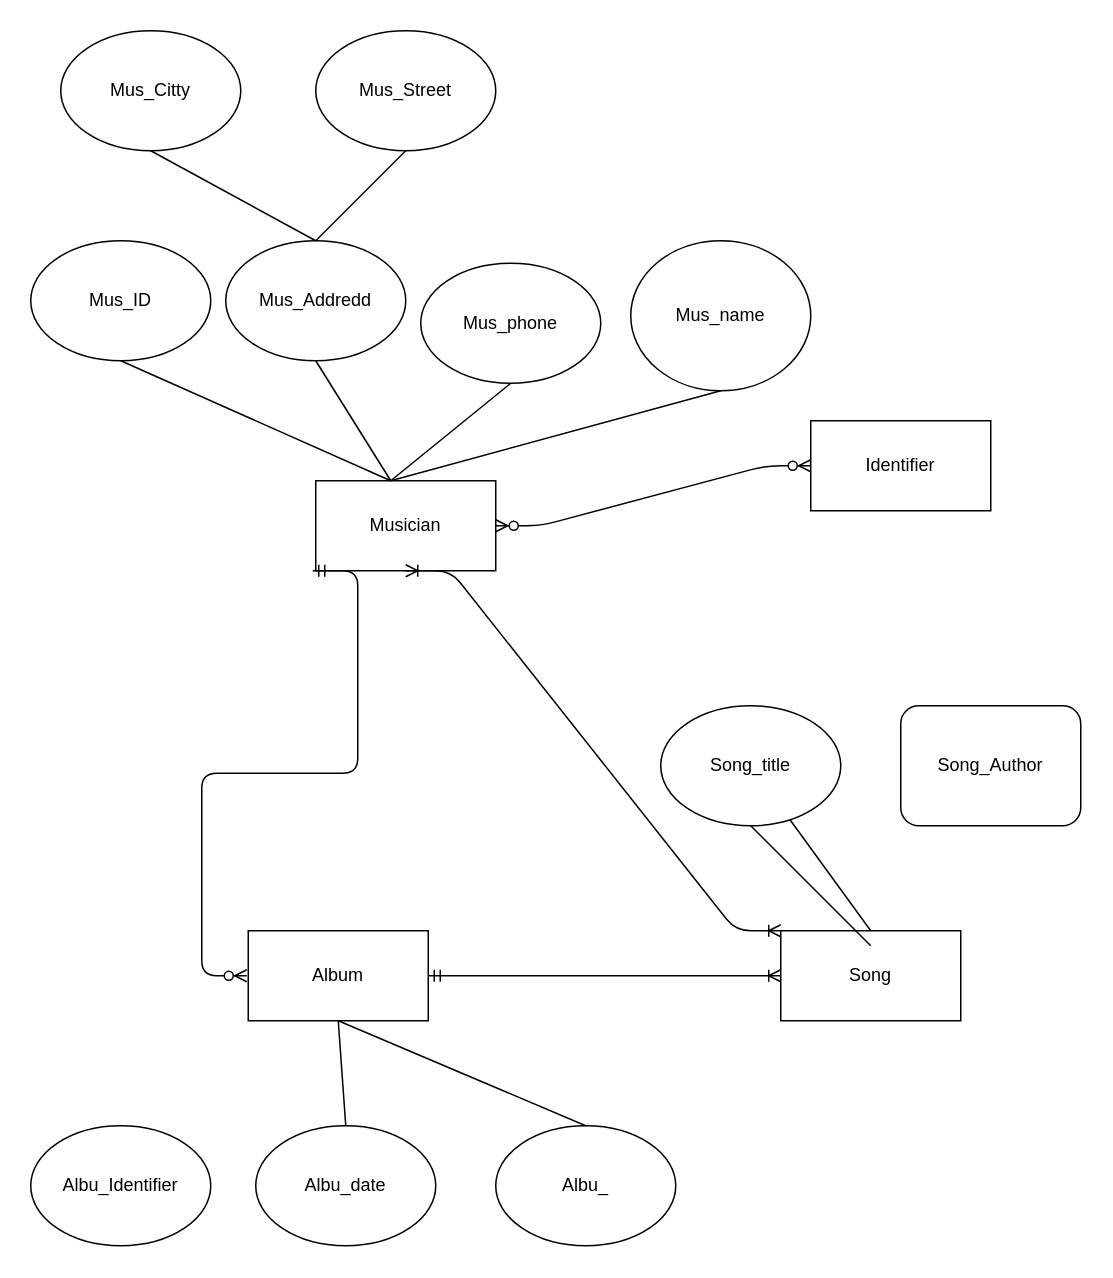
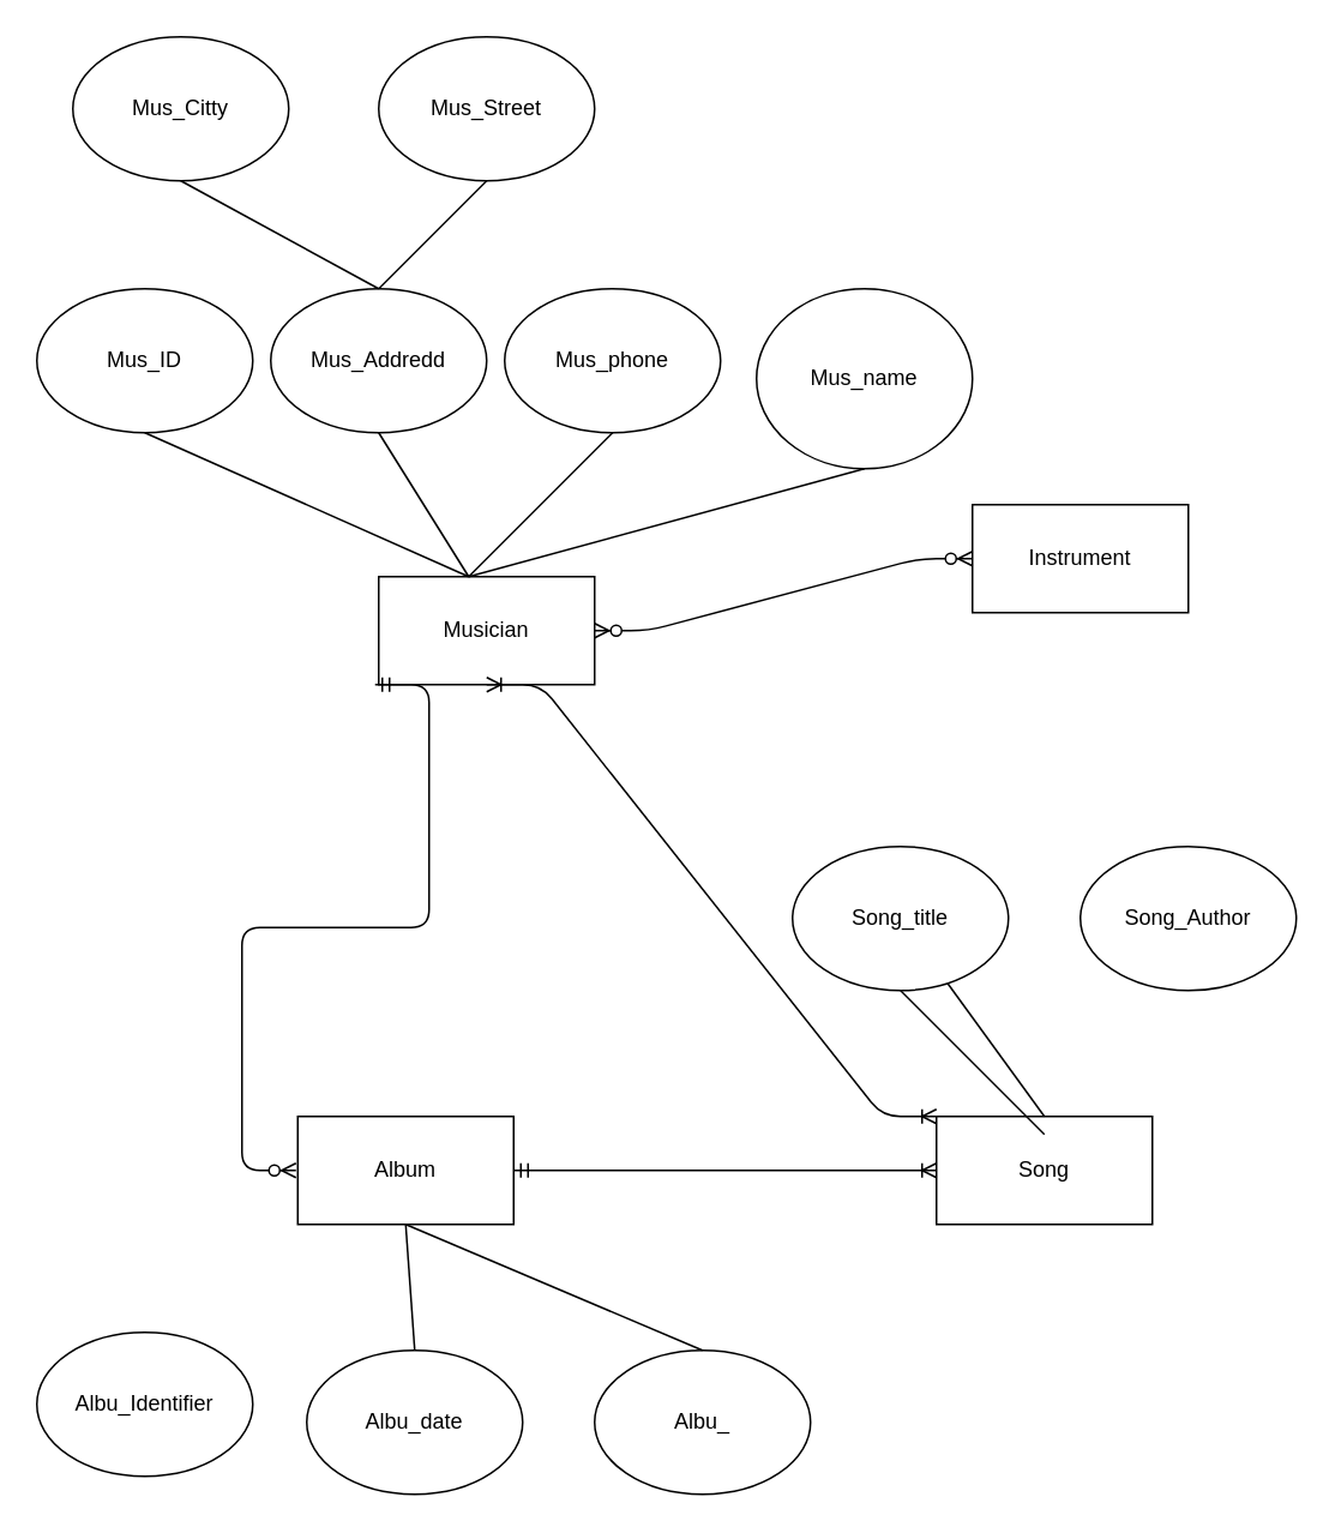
  <mxCell id="0" />
  <mxCell id="1" parent="0" />
  <mxCell id="2" value="Musician" style="rounded=0;whiteSpace=wrap;html=1;" parent="1" vertex="1"><mxGeometry x="210" y="320" width="120" height="60" as="geometry" /></mxCell>
  <mxCell id="3" value="Mus_ID" style="ellipse;whiteSpace=wrap;html=1;" parent="1" vertex="1"><mxGeometry x="20" y="160" width="120" height="80" as="geometry" /></mxCell>
  <mxCell id="4" value="Mus_Addredd" style="ellipse;whiteSpace=wrap;html=1;" parent="1" vertex="1"><mxGeometry x="150" y="160" width="120" height="80" as="geometry" /></mxCell>
- <mxCell id="5" value="&lt;span&gt;Mus_phone&lt;/span&gt;" style="ellipse;whiteSpace=wrap;html=1;" parent="1" vertex="1"><mxGeometry x="280" y="175" width="120" height="80" as="geometry" /></mxCell>
+ <mxCell id="5" value="&lt;span&gt;Mus_phone&lt;/span&gt;" style="ellipse;whiteSpace=wrap;html=1;" parent="1" vertex="1"><mxGeometry x="280" y="160" width="120" height="80" as="geometry" /></mxCell>
  <mxCell id="6" value="&lt;span&gt;Mus_name&lt;/span&gt;" style="ellipse;whiteSpace=wrap;html=1;" parent="1" vertex="1"><mxGeometry x="420" y="160" width="120" height="100" as="geometry" /></mxCell>
  <mxCell id="7" value="" style="endArrow=none;html=1;entryX=0.5;entryY=1;entryDx=0;entryDy=0;" parent="1" target="3" edge="1"><mxGeometry width="50" height="50" relative="1" as="geometry"><mxPoint x="260" y="320" as="sourcePoint" /><mxPoint x="310" y="270" as="targetPoint" /></mxGeometry></mxCell>
  <mxCell id="8" value="" style="endArrow=none;html=1;entryX=0.5;entryY=1;entryDx=0;entryDy=0;" parent="1" target="4" edge="1"><mxGeometry width="50" height="50" relative="1" as="geometry"><mxPoint x="260" y="320" as="sourcePoint" /><mxPoint x="310" y="270" as="targetPoint" /></mxGeometry></mxCell>
  <mxCell id="9" value="" style="endArrow=none;html=1;entryX=0.5;entryY=1;entryDx=0;entryDy=0;" parent="1" target="5" edge="1"><mxGeometry width="50" height="50" relative="1" as="geometry"><mxPoint x="260" y="320" as="sourcePoint" /><mxPoint x="310" y="270" as="targetPoint" /></mxGeometry></mxCell>
  <mxCell id="10" value="" style="endArrow=none;html=1;entryX=0.5;entryY=1;entryDx=0;entryDy=0;" parent="1" target="6" edge="1"><mxGeometry width="50" height="50" relative="1" as="geometry"><mxPoint x="260" y="320" as="sourcePoint" /><mxPoint x="310" y="270" as="targetPoint" /></mxGeometry></mxCell>
  <mxCell id="11" value="&lt;span&gt;Mus_Street&lt;/span&gt;" style="ellipse;whiteSpace=wrap;html=1;" parent="1" vertex="1"><mxGeometry x="210" y="20" width="120" height="80" as="geometry" /></mxCell>
  <mxCell id="12" value="Mus_Citty" style="ellipse;whiteSpace=wrap;html=1;" parent="1" vertex="1"><mxGeometry x="40" y="20" width="120" height="80" as="geometry" /></mxCell>
  <mxCell id="13" value="" style="endArrow=none;html=1;entryX=0.5;entryY=1;entryDx=0;entryDy=0;exitX=0.5;exitY=0;exitDx=0;exitDy=0;" parent="1" target="11" edge="1" source="4"><mxGeometry width="50" height="50" relative="1" as="geometry"><mxPoint x="270" y="160" as="sourcePoint" /><mxPoint x="320" y="110" as="targetPoint" /></mxGeometry></mxCell>
  <mxCell id="14" value="" style="endArrow=none;html=1;entryX=0.5;entryY=1;entryDx=0;entryDy=0;exitX=0.5;exitY=0;exitDx=0;exitDy=0;" parent="1" target="12" edge="1" source="4"><mxGeometry width="50" height="50" relative="1" as="geometry"><mxPoint x="270" y="160" as="sourcePoint" /><mxPoint x="320" y="110" as="targetPoint" /></mxGeometry></mxCell>
  <mxCell id="15" value="Album" style="rounded=0;whiteSpace=wrap;html=1;" parent="1" vertex="1"><mxGeometry x="165" y="620" width="120" height="60" as="geometry" /></mxCell>
- <mxCell id="16" value="Albu_Identifier" style="ellipse;whiteSpace=wrap;html=1;" parent="1" vertex="1"><mxGeometry x="20" y="750" width="120" height="80" as="geometry" /></mxCell>
+ <mxCell id="16" value="Albu_Identifier" style="ellipse;whiteSpace=wrap;html=1;" parent="1" vertex="1"><mxGeometry x="20" y="740" width="120" height="80" as="geometry" /></mxCell>
  <mxCell id="17" value="&lt;span&gt;Albu_&lt;/span&gt;" style="ellipse;whiteSpace=wrap;html=1;" parent="1" vertex="1"><mxGeometry x="330" y="750" width="120" height="80" as="geometry" /></mxCell>
  <mxCell id="18" value="&lt;span&gt;Albu_date&lt;/span&gt;" style="ellipse;whiteSpace=wrap;html=1;" parent="1" vertex="1"><mxGeometry x="170" y="750" width="120" height="80" as="geometry" /></mxCell>
  <mxCell id="19" value="" style="endArrow=none;html=1;entryX=0.5;entryY=0;entryDx=0;entryDy=0;exitX=0.5;exitY=1;exitDx=0;exitDy=0;" parent="1" target="17" edge="1" source="15"><mxGeometry width="50" height="50" relative="1" as="geometry"><mxPoint x="225" y="620" as="sourcePoint" /><mxPoint x="315" y="540" as="targetPoint" /></mxGeometry></mxCell>
  <mxCell id="20" value="" style="endArrow=none;html=1;entryX=0.5;entryY=0;entryDx=0;entryDy=0;exitX=0.5;exitY=1;exitDx=0;exitDy=0;" parent="1" source="15" target="18" edge="1"><mxGeometry width="50" height="50" relative="1" as="geometry"><mxPoint x="225" y="670" as="sourcePoint" /><mxPoint x="195" y="740" as="targetPoint" /></mxGeometry></mxCell>
  <mxCell id="21" value="Song" style="rounded=0;whiteSpace=wrap;html=1;" parent="1" vertex="1"><mxGeometry x="520" y="620" width="120" height="60" as="geometry" /></mxCell>
  <mxCell id="22" value="Song_title" style="ellipse;whiteSpace=wrap;html=1;" parent="1" vertex="1"><mxGeometry x="440" y="470" width="120" height="80" as="geometry" /></mxCell>
- <mxCell id="23" value="Song_Author" style="whiteSpace=wrap;html=1;rounded=1;" parent="1" vertex="1"><mxGeometry x="600" y="470" width="120" height="80" as="geometry" /></mxCell>
+ <mxCell id="23" value="Song_Author" style="ellipse;whiteSpace=wrap;html=1;" parent="1" vertex="1"><mxGeometry x="600" y="470" width="120" height="80" as="geometry" /></mxCell>
  <mxCell id="24" value="" style="endArrow=none;html=1;entryX=0.5;entryY=1;entryDx=0;entryDy=0;" parent="1" target="22" edge="1"><mxGeometry width="50" height="50" relative="1" as="geometry"><mxPoint x="580" y="630" as="sourcePoint" /><mxPoint x="630" y="580" as="targetPoint" /></mxGeometry></mxCell>
  <mxCell id="25" value="" style="endArrow=none;html=1;exitX=0.5;exitY=0;exitDx=0;exitDy=0;" parent="1" source="21" target="22" edge="1"><mxGeometry width="50" height="50" relative="1" as="geometry"><mxPoint x="745" y="630" as="sourcePoint" /><mxPoint x="625" y="550" as="targetPoint" /></mxGeometry></mxCell>
- <mxCell id="26" value="Identifier" style="whiteSpace=wrap;html=1;align=center;" vertex="1" parent="1"><mxGeometry x="540" y="280" width="120" height="60" as="geometry" /></mxCell>
+ <mxCell id="26" value="Instrument" style="whiteSpace=wrap;html=1;align=center;" vertex="1" parent="1"><mxGeometry x="540" y="280" width="120" height="60" as="geometry" /></mxCell>
  <mxCell id="27" value="" style="edgeStyle=entityRelationEdgeStyle;fontSize=12;html=1;endArrow=ERzeroToMany;endFill=1;startArrow=ERzeroToMany;entryX=0;entryY=0.5;entryDx=0;entryDy=0;exitX=1;exitY=0.5;exitDx=0;exitDy=0;" edge="1" parent="1" source="2" target="26"><mxGeometry width="100" height="100" relative="1" as="geometry"><mxPoint x="280" y="370" as="sourcePoint" /><mxPoint x="380" y="270" as="targetPoint" /></mxGeometry></mxCell>
  <mxCell id="28" value="" style="edgeStyle=entityRelationEdgeStyle;fontSize=12;html=1;endArrow=ERoneToMany;startArrow=ERmandOne;exitX=1;exitY=0.5;exitDx=0;exitDy=0;entryX=0;entryY=0.5;entryDx=0;entryDy=0;" edge="1" parent="1" source="15" target="21"><mxGeometry width="100" height="100" relative="1" as="geometry"><mxPoint x="279" y="1030" as="sourcePoint" /><mxPoint x="640" y="670" as="targetPoint" /></mxGeometry></mxCell>
  <mxCell id="29" value="" style="edgeStyle=entityRelationEdgeStyle;fontSize=12;html=1;endArrow=ERzeroToMany;startArrow=ERmandOne;entryX=0;entryY=0.5;entryDx=0;entryDy=0;exitX=0;exitY=1;exitDx=0;exitDy=0;" edge="1" parent="1"><mxGeometry width="100" height="100" relative="1" as="geometry"><mxPoint x="208" y="380" as="sourcePoint" /><mxPoint x="164" y="650" as="targetPoint" /></mxGeometry></mxCell>
  <mxCell id="30" value="" style="edgeStyle=entityRelationEdgeStyle;fontSize=12;html=1;endArrow=ERoneToMany;startArrow=ERoneToMany;exitX=0;exitY=0;exitDx=0;exitDy=0;entryX=0.5;entryY=1;entryDx=0;entryDy=0;" edge="1" parent="1" source="21" target="2"><mxGeometry width="100" height="100" relative="1" as="geometry"><mxPoint x="330" y="510" as="sourcePoint" /><mxPoint x="430" y="410" as="targetPoint" /></mxGeometry></mxCell>
